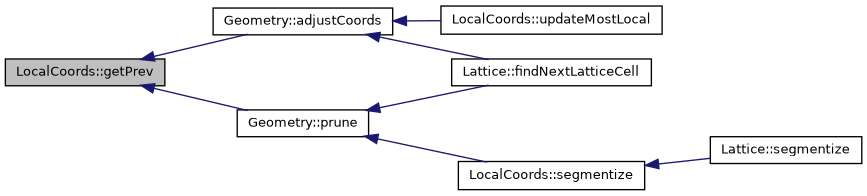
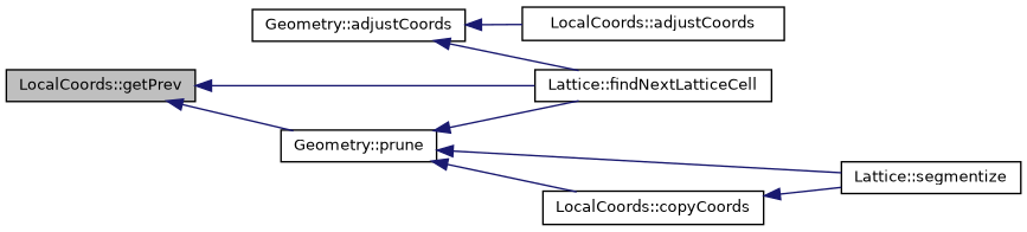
  digraph {
    rankdir=LR
    node [color=black fillcolor=white fontname=Helvetica fontsize=10 shape=record style=filled]
    edge [color=midnightblue dir=back fontname=Helvetica fontsize=10 labelfontname=Helvetica labelfontsize=10 style=solid]
    n1 [fillcolor=grey75 fontcolor=black height=0.2 label="LocalCoords::getPrev" width=0.4]
    n2 [height=0.2 label="Geometry::adjustCoords" width=0.4]
    n3 [height=0.2 label="Geometry::prune" width=0.4]
-   n4 [height=0.2 label="LocalCoords::updateMostLocal" width=0.4]
+   n4 [height=0.2 label="LocalCoords::adjustCoords" width=0.4]
    n5 [height=0.2 label="Lattice::findNextLatticeCell" width=0.4]
    n6 [height=0.2 label="Lattice::segmentize" width=0.4]
-   n7 [height=0.2 label="LocalCoords::segmentize" width=0.4]
-   n1 -> n2
+   n7 [height=0.2 label="LocalCoords::copyCoords" width=0.4]
+   n1 -> n5
    n1 -> n3
    n2 -> n4
    n2 -> n5
    n3 -> n5
+   n3 -> n6
    n3 -> n7
    n7 -> n6
  }
